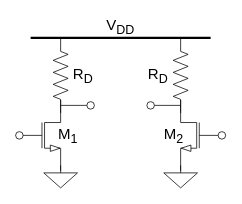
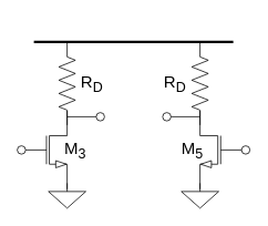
  <mxCell id="0" />
  <mxCell id="1" parent="0" />
  <mxCell id="2" value="" style="endArrow=none;html=1;strokeWidth=3;rounded=0;" edge="1" parent="1"><mxGeometry width="100" relative="1" as="geometry"><mxPoint x="40" y="50" as="sourcePoint" /><mxPoint x="280" y="50" as="targetPoint" /></mxGeometry></mxCell>
  <mxCell id="3" value="" style="verticalLabelPosition=bottom;shadow=0;dashed=0;align=center;html=1;verticalAlign=top;shape=mxgraph.electrical.transistors.nmos;pointerEvents=1;" vertex="1" parent="1"><mxGeometry x="20" y="130" width="60" height="100" as="geometry" /></mxCell>
  <mxCell id="4" value="" style="verticalLabelPosition=bottom;shadow=0;dashed=0;align=center;html=1;verticalAlign=top;shape=mxgraph.electrical.transistors.nmos;pointerEvents=1;flipH=1;" vertex="1" parent="1"><mxGeometry x="240" y="130" width="60" height="100" as="geometry" /></mxCell>
  <mxCell id="5" value="" style="pointerEvents=1;verticalLabelPosition=bottom;shadow=0;dashed=0;align=center;html=1;verticalAlign=top;shape=mxgraph.electrical.resistors.resistor_2;rotation=90;" vertex="1" parent="1"><mxGeometry x="190" y="90" width="100" height="20" as="geometry" /></mxCell>
  <mxCell id="6" value="" style="pointerEvents=1;verticalLabelPosition=bottom;shadow=0;dashed=0;align=center;html=1;verticalAlign=top;shape=mxgraph.electrical.resistors.resistor_2;rotation=90;" vertex="1" parent="1"><mxGeometry x="30" y="90" width="100" height="20" as="geometry" /></mxCell>
  <mxCell id="7" value="" style="pointerEvents=1;verticalLabelPosition=bottom;shadow=0;dashed=0;align=center;html=1;verticalAlign=top;shape=mxgraph.electrical.signal_sources.signal_ground;" vertex="1" parent="1"><mxGeometry x="57.5" y="220" width="45" height="30" as="geometry" /></mxCell>
  <mxCell id="8" value="" style="pointerEvents=1;verticalLabelPosition=bottom;shadow=0;dashed=0;align=center;html=1;verticalAlign=top;shape=mxgraph.electrical.signal_sources.signal_ground;" vertex="1" parent="1"><mxGeometry x="217.5" y="220" width="45" height="30" as="geometry" /></mxCell>
- <mxCell id="9" value="&lt;span style=&quot;font-size: 20px;&quot;&gt;M&lt;sub&gt;1&lt;/sub&gt;&lt;/span&gt;" style="text;html=1;align=center;verticalAlign=middle;whiteSpace=wrap;rounded=0;" vertex="1" parent="1"><mxGeometry x="60" y="165" width="60" height="30" as="geometry" /></mxCell>
- <mxCell id="10" value="&lt;span style=&quot;font-size: 20px;&quot;&gt;M&lt;sub&gt;2&lt;/sub&gt;&lt;/span&gt;" style="text;html=1;align=center;verticalAlign=middle;whiteSpace=wrap;rounded=0;" vertex="1" parent="1"><mxGeometry x="201" y="165" width="60" height="30" as="geometry" /></mxCell>
+ <mxCell id="9" value="&lt;span style=&quot;font-size: 20px;&quot;&gt;M&lt;sub&gt;3&lt;/sub&gt;&lt;/span&gt;" style="text;html=1;align=center;verticalAlign=middle;whiteSpace=wrap;rounded=0;" vertex="1" parent="1"><mxGeometry x="60" y="165" width="60" height="30" as="geometry" /></mxCell>
+ <mxCell id="10" value="&lt;span style=&quot;font-size: 20px;&quot;&gt;M&lt;sub&gt;5&lt;/sub&gt;&lt;/span&gt;" style="text;html=1;align=center;verticalAlign=middle;whiteSpace=wrap;rounded=0;" vertex="1" parent="1"><mxGeometry x="201" y="165" width="60" height="30" as="geometry" /></mxCell>
  <mxCell id="11" value="" style="endArrow=none;html=1;strokeWidth=1;rounded=0;" edge="1" parent="1"><mxGeometry width="100" relative="1" as="geometry"><mxPoint x="80" y="140" as="sourcePoint" /><mxPoint x="120" y="140" as="targetPoint" /></mxGeometry></mxCell>
  <mxCell id="12" value="" style="endArrow=none;html=1;strokeWidth=1;rounded=0;" edge="1" parent="1"><mxGeometry width="100" relative="1" as="geometry"><mxPoint x="200" y="140" as="sourcePoint" /><mxPoint x="240" y="140" as="targetPoint" /></mxGeometry></mxCell>
  <mxCell id="13" value="" style="verticalLabelPosition=bottom;shadow=0;dashed=0;align=center;html=1;verticalAlign=top;strokeWidth=1;shape=ellipse;" vertex="1" parent="1"><mxGeometry x="115" y="135" width="10" height="10" as="geometry" /></mxCell>
  <mxCell id="14" value="" style="verticalLabelPosition=bottom;shadow=0;dashed=0;align=center;html=1;verticalAlign=top;strokeWidth=1;shape=ellipse;" vertex="1" parent="1"><mxGeometry x="195" y="135" width="10" height="10" as="geometry" /></mxCell>
  <mxCell id="15" value="&lt;span style=&quot;font-size: 20px;&quot;&gt;R&lt;sub&gt;D&lt;/sub&gt;&lt;/span&gt;&lt;span style=&quot;color: rgba(0, 0, 0, 0); font-family: monospace; font-size: 0px; text-align: start; text-wrap: nowrap;&quot;&gt;%3CmxGraphModel%3E%3Croot%3E%3CmxCell%20id%3D%220%22%2F%3E%3CmxCell%20id%3D%221%22%20parent%3D%220%22%2F%3E%3CmxCell%20id%3D%222%22%20value%3D%22%26lt%3Bspan%20style%3D%26quot%3Bfont-size%3A%2020px%3B%26quot%3B%26gt%3BM%26lt%3Bsub%26gt%3B1%26lt%3B%2Fsub%26gt%3B%26lt%3B%2Fspan%26gt%3B%22%20style%3D%22text%3Bhtml%3D1%3Balign%3Dcenter%3BverticalAlign%3Dmiddle%3BwhiteSpace%3Dwrap%3Brounded%3D0%3B%22%20vertex%3D%221%22%20parent%3D%221%22%3E%3CmxGeometry%20x%3D%22300%22%20y%3D%22275%22%20width%3D%2260%22%20height%3D%2230%22%20as%3D%22geometry%22%2F%3E%3C%2FmxCell%3E%3C%2Froot%3E%3C%2FmxGraphModel%3E&lt;/span&gt;" style="text;html=1;align=center;verticalAlign=middle;whiteSpace=wrap;rounded=0;" vertex="1" parent="1"><mxGeometry x="80" y="85" width="60" height="30" as="geometry" /></mxCell>
  <mxCell id="16" value="&lt;span style=&quot;font-size: 20px;&quot;&gt;R&lt;sub&gt;D&lt;/sub&gt;&lt;/span&gt;&lt;span style=&quot;color: rgba(0, 0, 0, 0); font-family: monospace; font-size: 0px; text-align: start; text-wrap: nowrap;&quot;&gt;%3CmxGraphModel%3E%3Croot%3E%3CmxCell%20id%3D%220%22%2F%3E%3CmxCell%20id%3D%221%22%20parent%3D%220%22%2F%3E%3CmxCell%20id%3D%222%22%20value%3D%22%26lt%3Bspan%20style%3D%26quot%3Bfont-size%3A%2020px%3B%26quot%3B%26gt%3BM%26lt%3Bsub%26gt%3B1%26lt%3B%2Fsub%26gt%3B%26lt%3B%2Fspan%26gt%3B%22%20style%3D%22text%3Bhtml%3D1%3Balign%3Dcenter%3BverticalAlign%3Dmiddle%3BwhiteSpace%3Dwrap%3Brounded%3D0%3B%22%20vertex%3D%221%22%20parent%3D%221%22%3E%3CmxGeometry%20x%3D%22300%22%20y%3D%22275%22%20width%3D%2260%22%20height%3D%2230%22%20as%3D%22geometry%22%2F%3E%3C%2FmxCell%3E%3C%2Froot%3E%3C%2FmxGraphModel%3E&lt;/span&gt;" style="text;html=1;align=center;verticalAlign=middle;whiteSpace=wrap;rounded=0;" vertex="1" parent="1"><mxGeometry x="180" y="85" width="60" height="30" as="geometry" /></mxCell>
- <mxCell id="17" value="V&lt;sub&gt;DD&lt;/sub&gt;" style="text;html=1;align=center;verticalAlign=middle;whiteSpace=wrap;rounded=0;fontSize=20;" vertex="1" parent="1"><mxGeometry x="130" y="20" width="60" height="30" as="geometry" /></mxCell>
  <mxCell id="18" value="" style="verticalLabelPosition=bottom;shadow=0;dashed=0;align=center;html=1;verticalAlign=top;strokeWidth=1;shape=ellipse;" vertex="1" parent="1"><mxGeometry x="20" y="175" width="10" height="10" as="geometry" /></mxCell>
  <mxCell id="19" value="" style="verticalLabelPosition=bottom;shadow=0;dashed=0;align=center;html=1;verticalAlign=top;strokeWidth=1;shape=ellipse;" vertex="1" parent="1"><mxGeometry x="290" y="175" width="10" height="10" as="geometry" /></mxCell>
